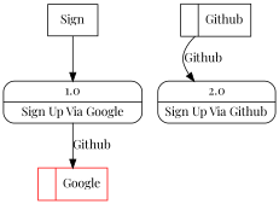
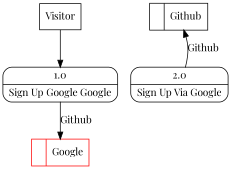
  digraph {
    fontname="Playfair Display"
    node [fontname="Playfair Display" shape=record]
    edge [fontname="Playfair Display"]
    n1 [color=red label="<f0>  |<f1> Google "]
    n2 [label="<f0>  |<f1> Github "]
-   n3 [label=Sign shape=box]
-   n4 [label="{<f0> 1.0|<f1> Sign Up Via Google }" shape=Mrecord]
-   n5 [label="{<f0> 2.0|<f1> Sign Up Via Github }" shape=Mrecord]
+   n3 [label=Visitor shape=box]
+   n4 [label="{<f0> 1.0|<f1> Sign Up Google Google }" shape=Mrecord]
+   n5 [label="{<f0> 2.0|<f1> Sign Up Via Google }" shape=Mrecord]
    n3 -> n4
    n4 -> n1 [label=Github]
-   n2 -> n5 [label=Github]
+   n5 -> n2 [label=Github]
  }
